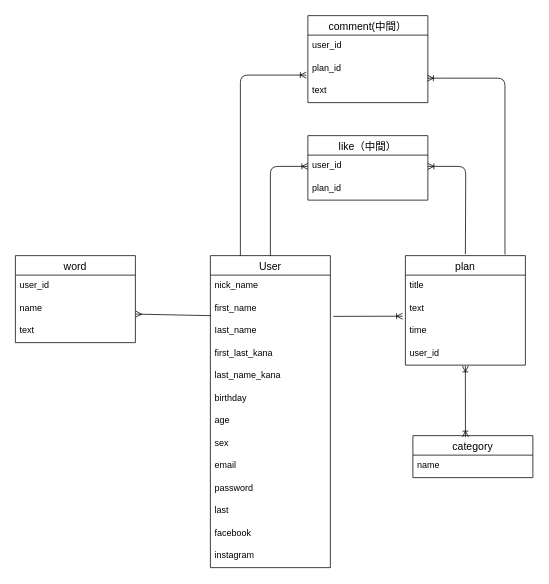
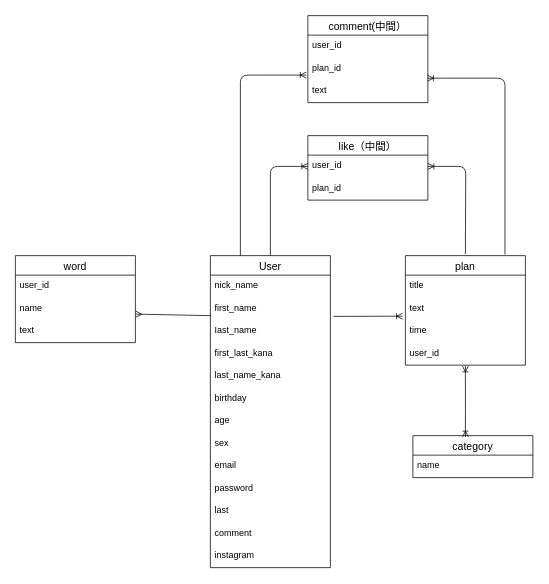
  <mxCell id="0" />
  <mxCell id="1" parent="0" />
  <mxCell id="2" value="User" style="swimlane;fontStyle=0;childLayout=stackLayout;horizontal=1;startSize=26;horizontalStack=0;resizeParent=1;resizeParentMax=0;resizeLast=0;collapsible=1;marginBottom=0;align=center;fontSize=14;" parent="1" vertex="1"><mxGeometry x="280" y="340" width="160" height="416" as="geometry" /></mxCell>
  <mxCell id="3" value="nick_name" style="text;strokeColor=none;fillColor=none;spacingLeft=4;spacingRight=4;overflow=hidden;rotatable=0;points=[[0,0.5],[1,0.5]];portConstraint=eastwest;fontSize=12;" parent="2" vertex="1"><mxGeometry y="26" width="160" height="30" as="geometry" /></mxCell>
  <mxCell id="4" value="first_name" style="text;strokeColor=none;fillColor=none;spacingLeft=4;spacingRight=4;overflow=hidden;rotatable=0;points=[[0,0.5],[1,0.5]];portConstraint=eastwest;fontSize=12;" parent="2" vertex="1"><mxGeometry y="56" width="160" height="30" as="geometry" /></mxCell>
  <mxCell id="5" value="Iast_name" style="text;strokeColor=none;fillColor=none;spacingLeft=4;spacingRight=4;overflow=hidden;rotatable=0;points=[[0,0.5],[1,0.5]];portConstraint=eastwest;fontSize=12;" parent="2" vertex="1"><mxGeometry y="86" width="160" height="30" as="geometry" /></mxCell>
  <mxCell id="6" value="first_last_kana&#10;" style="text;strokeColor=none;fillColor=none;spacingLeft=4;spacingRight=4;overflow=hidden;rotatable=0;points=[[0,0.5],[1,0.5]];portConstraint=eastwest;fontSize=12;" parent="2" vertex="1"><mxGeometry y="116" width="160" height="30" as="geometry" /></mxCell>
  <mxCell id="7" value="last_name_kana&#10;" style="text;strokeColor=none;fillColor=none;spacingLeft=4;spacingRight=4;overflow=hidden;rotatable=0;points=[[0,0.5],[1,0.5]];portConstraint=eastwest;fontSize=12;" parent="2" vertex="1"><mxGeometry y="146" width="160" height="30" as="geometry" /></mxCell>
  <mxCell id="8" value="birthday" style="text;strokeColor=none;fillColor=none;spacingLeft=4;spacingRight=4;overflow=hidden;rotatable=0;points=[[0,0.5],[1,0.5]];portConstraint=eastwest;fontSize=12;" parent="2" vertex="1"><mxGeometry y="176" width="160" height="30" as="geometry" /></mxCell>
  <mxCell id="9" value="age" style="text;strokeColor=none;fillColor=none;spacingLeft=4;spacingRight=4;overflow=hidden;rotatable=0;points=[[0,0.5],[1,0.5]];portConstraint=eastwest;fontSize=12;" parent="2" vertex="1"><mxGeometry y="206" width="160" height="30" as="geometry" /></mxCell>
  <mxCell id="10" value="sex" style="text;strokeColor=none;fillColor=none;spacingLeft=4;spacingRight=4;overflow=hidden;rotatable=0;points=[[0,0.5],[1,0.5]];portConstraint=eastwest;fontSize=12;" parent="2" vertex="1"><mxGeometry y="236" width="160" height="30" as="geometry" /></mxCell>
  <mxCell id="11" value="email" style="text;strokeColor=none;fillColor=none;spacingLeft=4;spacingRight=4;overflow=hidden;rotatable=0;points=[[0,0.5],[1,0.5]];portConstraint=eastwest;fontSize=12;" parent="2" vertex="1"><mxGeometry y="266" width="160" height="30" as="geometry" /></mxCell>
  <mxCell id="12" value="password" style="text;strokeColor=none;fillColor=none;spacingLeft=4;spacingRight=4;overflow=hidden;rotatable=0;points=[[0,0.5],[1,0.5]];portConstraint=eastwest;fontSize=12;" parent="2" vertex="1"><mxGeometry y="296" width="160" height="30" as="geometry" /></mxCell>
  <mxCell id="13" value="last" style="text;strokeColor=none;fillColor=none;spacingLeft=4;spacingRight=4;overflow=hidden;rotatable=0;points=[[0,0.5],[1,0.5]];portConstraint=eastwest;fontSize=12;" parent="2" vertex="1"><mxGeometry y="326" width="160" height="30" as="geometry" /></mxCell>
- <mxCell id="14" value="facebook" style="text;strokeColor=none;fillColor=none;spacingLeft=4;spacingRight=4;overflow=hidden;rotatable=0;points=[[0,0.5],[1,0.5]];portConstraint=eastwest;fontSize=12;" parent="2" vertex="1"><mxGeometry y="356" width="160" height="30" as="geometry" /></mxCell>
+ <mxCell id="14" value="comment" style="text;strokeColor=none;fillColor=none;spacingLeft=4;spacingRight=4;overflow=hidden;rotatable=0;points=[[0,0.5],[1,0.5]];portConstraint=eastwest;fontSize=12;" parent="2" vertex="1"><mxGeometry y="356" width="160" height="30" as="geometry" /></mxCell>
  <mxCell id="15" value="instagram" style="text;strokeColor=none;fillColor=none;spacingLeft=4;spacingRight=4;overflow=hidden;rotatable=0;points=[[0,0.5],[1,0.5]];portConstraint=eastwest;fontSize=12;" parent="2" vertex="1"><mxGeometry y="386" width="160" height="30" as="geometry" /></mxCell>
  <mxCell id="16" value="" style="fontSize=12;html=1;endArrow=ERmany;entryX=1.003;entryY=0.733;entryDx=0;entryDy=0;entryPerimeter=0;exitX=0.003;exitY=0.802;exitDx=0;exitDy=0;exitPerimeter=0;" parent="1" source="4" target="19" edge="1"><mxGeometry width="100" height="100" relative="1" as="geometry"><mxPoint x="276" y="418" as="sourcePoint" /><mxPoint x="490" y="300" as="targetPoint" /></mxGeometry></mxCell>
  <mxCell id="17" value="word" style="swimlane;fontStyle=0;childLayout=stackLayout;horizontal=1;startSize=26;horizontalStack=0;resizeParent=1;resizeParentMax=0;resizeLast=0;collapsible=1;marginBottom=0;align=center;fontSize=14;" parent="1" vertex="1"><mxGeometry x="20" y="340" width="160" height="116" as="geometry" /></mxCell>
  <mxCell id="18" value="user_id" style="text;strokeColor=none;fillColor=none;spacingLeft=4;spacingRight=4;overflow=hidden;rotatable=0;points=[[0,0.5],[1,0.5]];portConstraint=eastwest;fontSize=12;" parent="17" vertex="1"><mxGeometry y="26" width="160" height="30" as="geometry" /></mxCell>
  <mxCell id="19" value="name" style="text;strokeColor=none;fillColor=none;spacingLeft=4;spacingRight=4;overflow=hidden;rotatable=0;points=[[0,0.5],[1,0.5]];portConstraint=eastwest;fontSize=12;" parent="17" vertex="1"><mxGeometry y="56" width="160" height="30" as="geometry" /></mxCell>
  <mxCell id="20" value="text" style="text;strokeColor=none;fillColor=none;spacingLeft=4;spacingRight=4;overflow=hidden;rotatable=0;points=[[0,0.5],[1,0.5]];portConstraint=eastwest;fontSize=12;" parent="17" vertex="1"><mxGeometry y="86" width="160" height="30" as="geometry" /></mxCell>
  <mxCell id="21" value="" style="fontSize=12;html=1;endArrow=ERoneToMany;entryX=-0.023;entryY=0.825;entryDx=0;entryDy=0;entryPerimeter=0;" parent="1" target="24" edge="1"><mxGeometry width="100" height="100" relative="1" as="geometry"><mxPoint x="444" y="421" as="sourcePoint" /><mxPoint x="490" y="360" as="targetPoint" /></mxGeometry></mxCell>
  <mxCell id="22" value="plan" style="swimlane;fontStyle=0;childLayout=stackLayout;horizontal=1;startSize=26;horizontalStack=0;resizeParent=1;resizeParentMax=0;resizeLast=0;collapsible=1;marginBottom=0;align=center;fontSize=14;" parent="1" vertex="1"><mxGeometry x="540" y="340" width="160" height="146" as="geometry" /></mxCell>
  <mxCell id="23" value="title" style="text;strokeColor=none;fillColor=none;spacingLeft=4;spacingRight=4;overflow=hidden;rotatable=0;points=[[0,0.5],[1,0.5]];portConstraint=eastwest;fontSize=12;" parent="22" vertex="1"><mxGeometry y="26" width="160" height="30" as="geometry" /></mxCell>
  <mxCell id="24" value="text" style="text;strokeColor=none;fillColor=none;spacingLeft=4;spacingRight=4;overflow=hidden;rotatable=0;points=[[0,0.5],[1,0.5]];portConstraint=eastwest;fontSize=12;" parent="22" vertex="1"><mxGeometry y="56" width="160" height="30" as="geometry" /></mxCell>
  <mxCell id="25" value="time" style="text;strokeColor=none;fillColor=none;spacingLeft=4;spacingRight=4;overflow=hidden;rotatable=0;points=[[0,0.5],[1,0.5]];portConstraint=eastwest;fontSize=12;" parent="22" vertex="1"><mxGeometry y="86" width="160" height="30" as="geometry" /></mxCell>
  <mxCell id="26" value="user_id" style="text;strokeColor=none;fillColor=none;spacingLeft=4;spacingRight=4;overflow=hidden;rotatable=0;points=[[0,0.5],[1,0.5]];portConstraint=eastwest;fontSize=12;" parent="22" vertex="1"><mxGeometry y="116" width="160" height="30" as="geometry" /></mxCell>
  <mxCell id="27" value="" style="fontSize=12;html=1;endArrow=ERoneToMany;exitX=0.5;exitY=0;exitDx=0;exitDy=0;entryX=0;entryY=0.5;entryDx=0;entryDy=0;edgeStyle=orthogonalEdgeStyle;" parent="1" source="2" target="30" edge="1"><mxGeometry width="100" height="100" relative="1" as="geometry"><mxPoint x="390" y="470" as="sourcePoint" /><mxPoint x="490" y="370" as="targetPoint" /></mxGeometry></mxCell>
  <mxCell id="28" value="" style="fontSize=12;html=1;endArrow=ERoneToMany;entryX=1;entryY=0.5;entryDx=0;entryDy=0;edgeStyle=orthogonalEdgeStyle;" parent="1" target="30" edge="1"><mxGeometry width="100" height="100" relative="1" as="geometry"><mxPoint x="620" y="338" as="sourcePoint" /><mxPoint x="490" y="370" as="targetPoint" /></mxGeometry></mxCell>
  <mxCell id="29" value="like（中間）" style="swimlane;fontStyle=0;childLayout=stackLayout;horizontal=1;startSize=26;horizontalStack=0;resizeParent=1;resizeParentMax=0;resizeLast=0;collapsible=1;marginBottom=0;align=center;fontSize=14;" parent="1" vertex="1"><mxGeometry x="410" y="180" width="160" height="86" as="geometry" /></mxCell>
  <mxCell id="30" value="user_id" style="text;strokeColor=none;fillColor=none;spacingLeft=4;spacingRight=4;overflow=hidden;rotatable=0;points=[[0,0.5],[1,0.5]];portConstraint=eastwest;fontSize=12;" parent="29" vertex="1"><mxGeometry y="26" width="160" height="30" as="geometry" /></mxCell>
  <mxCell id="31" value="plan_id" style="text;strokeColor=none;fillColor=none;spacingLeft=4;spacingRight=4;overflow=hidden;rotatable=0;points=[[0,0.5],[1,0.5]];portConstraint=eastwest;fontSize=12;" parent="29" vertex="1"><mxGeometry y="56" width="160" height="30" as="geometry" /></mxCell>
  <mxCell id="32" value="comment(中間）" style="swimlane;fontStyle=0;childLayout=stackLayout;horizontal=1;startSize=26;horizontalStack=0;resizeParent=1;resizeParentMax=0;resizeLast=0;collapsible=1;marginBottom=0;align=center;fontSize=14;" parent="1" vertex="1"><mxGeometry x="410" y="20" width="160" height="116" as="geometry" /></mxCell>
  <mxCell id="33" value="user_id" style="text;strokeColor=none;fillColor=none;spacingLeft=4;spacingRight=4;overflow=hidden;rotatable=0;points=[[0,0.5],[1,0.5]];portConstraint=eastwest;fontSize=12;" parent="32" vertex="1"><mxGeometry y="26" width="160" height="30" as="geometry" /></mxCell>
  <mxCell id="34" value="plan_id" style="text;strokeColor=none;fillColor=none;spacingLeft=4;spacingRight=4;overflow=hidden;rotatable=0;points=[[0,0.5],[1,0.5]];portConstraint=eastwest;fontSize=12;" parent="32" vertex="1"><mxGeometry y="56" width="160" height="30" as="geometry" /></mxCell>
  <mxCell id="35" value="text" style="text;strokeColor=none;fillColor=none;spacingLeft=4;spacingRight=4;overflow=hidden;rotatable=0;points=[[0,0.5],[1,0.5]];portConstraint=eastwest;fontSize=12;" parent="32" vertex="1"><mxGeometry y="86" width="160" height="30" as="geometry" /></mxCell>
  <mxCell id="36" value="" style="fontSize=12;html=1;endArrow=ERoneToMany;entryX=-0.013;entryY=0.775;entryDx=0;entryDy=0;edgeStyle=orthogonalEdgeStyle;entryPerimeter=0;exitX=0.25;exitY=0;exitDx=0;exitDy=0;" parent="1" source="2" target="34" edge="1"><mxGeometry width="100" height="100" relative="1" as="geometry"><mxPoint x="320" y="330" as="sourcePoint" /><mxPoint x="390" y="-49" as="targetPoint" /></mxGeometry></mxCell>
  <mxCell id="37" value="" style="fontSize=12;html=1;endArrow=ERoneToMany;edgeStyle=orthogonalEdgeStyle;exitX=0.83;exitY=-0.01;exitDx=0;exitDy=0;exitPerimeter=0;entryX=0.996;entryY=0.913;entryDx=0;entryDy=0;entryPerimeter=0;" parent="1" source="22" target="34" edge="1"><mxGeometry width="100" height="100" relative="1" as="geometry"><mxPoint x="610" y="80" as="sourcePoint" /><mxPoint x="560" y="-37" as="targetPoint" /></mxGeometry></mxCell>
  <mxCell id="38" value="category" style="swimlane;fontStyle=0;childLayout=stackLayout;horizontal=1;startSize=26;horizontalStack=0;resizeParent=1;resizeParentMax=0;resizeLast=0;collapsible=1;marginBottom=0;align=center;fontSize=14;" parent="1" vertex="1"><mxGeometry x="550" y="580" width="160" height="56" as="geometry" /></mxCell>
  <mxCell id="39" value="name&#10;" style="text;strokeColor=none;fillColor=none;spacingLeft=4;spacingRight=4;overflow=hidden;rotatable=0;points=[[0,0.5],[1,0.5]];portConstraint=eastwest;fontSize=12;" parent="38" vertex="1"><mxGeometry y="26" width="160" height="30" as="geometry" /></mxCell>
  <mxCell id="40" value="" style="fontSize=12;html=1;endArrow=ERoneToMany;startArrow=ERoneToMany;entryX=0.5;entryY=1.033;entryDx=0;entryDy=0;entryPerimeter=0;exitX=0.438;exitY=0.036;exitDx=0;exitDy=0;exitPerimeter=0;" edge="1" parent="1" source="38" target="26"><mxGeometry width="100" height="100" relative="1" as="geometry"><mxPoint x="620" y="570" as="sourcePoint" /><mxPoint x="630" y="370" as="targetPoint" /></mxGeometry></mxCell>
